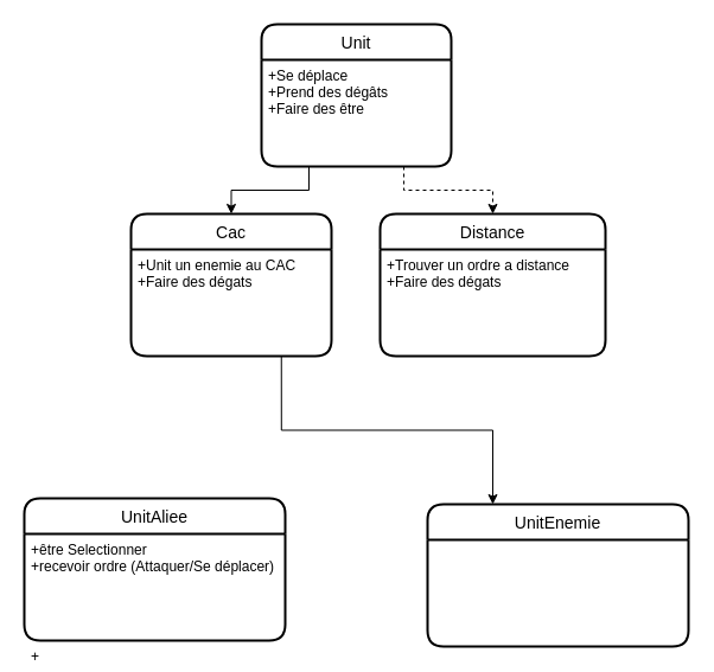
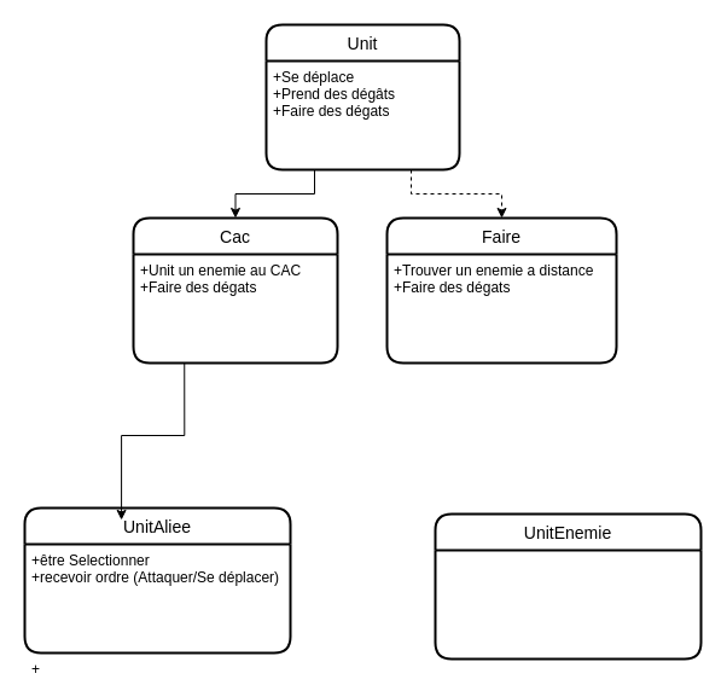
  <mxCell id="0" />
  <mxCell id="1" parent="0" />
  <mxCell id="2" value="Unit" style="swimlane;childLayout=stackLayout;horizontal=1;startSize=30;horizontalStack=0;rounded=1;fontSize=14;fontStyle=0;strokeWidth=2;resizeParent=0;resizeLast=1;shadow=0;dashed=0;align=center;" vertex="1" parent="1"><mxGeometry x="220" y="20" width="160" height="120" as="geometry" /></mxCell>
- <mxCell id="3" value="+Se déplace&#10;+Prend des dégâts&#10;+Faire des être" style="align=left;strokeColor=none;fillColor=none;spacingLeft=4;fontSize=12;verticalAlign=top;resizable=0;rotatable=0;part=1;" vertex="1" parent="2"><mxGeometry y="30" width="160" height="90" as="geometry" /></mxCell>
+ <mxCell id="3" value="+Se déplace&#10;+Prend des dégâts&#10;+Faire des dégats" style="align=left;strokeColor=none;fillColor=none;spacingLeft=4;fontSize=12;verticalAlign=top;resizable=0;rotatable=0;part=1;" vertex="1" parent="2"><mxGeometry y="30" width="160" height="90" as="geometry" /></mxCell>
  <mxCell id="4" value="UnitAliee" style="swimlane;childLayout=stackLayout;horizontal=1;startSize=30;horizontalStack=0;rounded=1;fontSize=14;fontStyle=0;strokeWidth=2;resizeParent=0;resizeLast=1;shadow=0;dashed=0;align=center;" vertex="1" parent="1"><mxGeometry x="20" y="420" width="220" height="120" as="geometry" /></mxCell>
  <mxCell id="5" value="+être Selectionner&#10;+recevoir ordre (Attaquer/Se déplacer)&#10;" style="align=left;strokeColor=none;fillColor=none;spacingLeft=4;fontSize=12;verticalAlign=top;resizable=0;rotatable=0;part=1;" vertex="1" parent="4"><mxGeometry y="30" width="220" height="90" as="geometry" /></mxCell>
  <mxCell id="6" value="+" style="align=left;strokeColor=none;fillColor=none;spacingLeft=4;fontSize=12;verticalAlign=top;resizable=0;rotatable=0;part=1;" vertex="1" parent="4"><mxGeometry y="120" width="220" as="geometry" /></mxCell>
  <mxCell id="7" value="UnitEnemie" style="swimlane;childLayout=stackLayout;horizontal=1;startSize=30;horizontalStack=0;rounded=1;fontSize=14;fontStyle=0;strokeWidth=2;resizeParent=0;resizeLast=1;shadow=0;dashed=0;align=center;" vertex="1" parent="1"><mxGeometry x="360" y="425" width="220" height="120" as="geometry" /></mxCell>
  <mxCell id="8" value="Cac" style="swimlane;childLayout=stackLayout;horizontal=1;startSize=30;horizontalStack=0;rounded=1;fontSize=14;fontStyle=0;strokeWidth=2;resizeParent=0;resizeLast=1;shadow=0;dashed=0;align=center;" vertex="1" parent="1"><mxGeometry x="110" y="180" width="169" height="120" as="geometry" /></mxCell>
  <mxCell id="9" value="+Unit un enemie au CAC&#10;+Faire des dégats" style="align=left;strokeColor=none;fillColor=none;spacingLeft=4;fontSize=12;verticalAlign=top;resizable=0;rotatable=0;part=1;" vertex="1" parent="8"><mxGeometry y="30" width="169" height="90" as="geometry" /></mxCell>
- <mxCell id="10" value="Distance" style="swimlane;childLayout=stackLayout;horizontal=1;startSize=30;horizontalStack=0;rounded=1;fontSize=14;fontStyle=0;strokeWidth=2;resizeParent=0;resizeLast=1;shadow=0;dashed=0;align=center;" vertex="1" parent="1"><mxGeometry x="320" y="180" width="190" height="120" as="geometry" /></mxCell>
- <mxCell id="11" value="+Trouver un ordre a distance&#10;+Faire des dégats" style="align=left;strokeColor=none;fillColor=none;spacingLeft=4;fontSize=12;verticalAlign=top;resizable=0;rotatable=0;part=1;" vertex="1" parent="10"><mxGeometry y="30" width="190" height="90" as="geometry" /></mxCell>
+ <mxCell id="10" value="Faire" style="swimlane;childLayout=stackLayout;horizontal=1;startSize=30;horizontalStack=0;rounded=1;fontSize=14;fontStyle=0;strokeWidth=2;resizeParent=0;resizeLast=1;shadow=0;dashed=0;align=center;" vertex="1" parent="1"><mxGeometry x="320" y="180" width="190" height="120" as="geometry" /></mxCell>
+ <mxCell id="11" value="+Trouver un enemie a distance&#10;+Faire des dégats" style="align=left;strokeColor=none;fillColor=none;spacingLeft=4;fontSize=12;verticalAlign=top;resizable=0;rotatable=0;part=1;" vertex="1" parent="10"><mxGeometry y="30" width="190" height="90" as="geometry" /></mxCell>
  <mxCell id="12" style="edgeStyle=orthogonalEdgeStyle;rounded=0;orthogonalLoop=1;jettySize=auto;html=1;exitX=0.25;exitY=1;exitDx=0;exitDy=0;entryX=0.5;entryY=0;entryDx=0;entryDy=0;" edge="1" parent="1" source="3" target="8"><mxGeometry relative="1" as="geometry" /></mxCell>
  <mxCell id="13" style="edgeStyle=orthogonalEdgeStyle;rounded=0;orthogonalLoop=1;jettySize=auto;html=1;exitX=0.75;exitY=1;exitDx=0;exitDy=0;entryX=0.5;entryY=0;entryDx=0;entryDy=0;dashed=1;" edge="1" parent="1" source="3" target="10"><mxGeometry relative="1" as="geometry" /></mxCell>
- <mxCell id="14" style="edgeStyle=orthogonalEdgeStyle;rounded=0;orthogonalLoop=1;jettySize=auto;html=1;exitX=0.75;exitY=1;exitDx=0;exitDy=0;entryX=0.25;entryY=0;entryDx=0;entryDy=0;" edge="1" parent="1" source="9" target="7"><mxGeometry relative="1" as="geometry" /></mxCell>
+ <mxCell id="15" style="edgeStyle=orthogonalEdgeStyle;rounded=0;orthogonalLoop=1;jettySize=auto;html=1;exitX=0.25;exitY=1;exitDx=0;exitDy=0;entryX=0.364;entryY=0.083;entryDx=0;entryDy=0;entryPerimeter=0;" edge="1" parent="1" source="9" target="4"><mxGeometry relative="1" as="geometry" /></mxCell>
